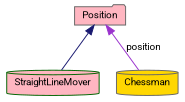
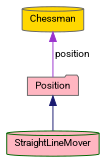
  digraph {
    fontname=Roboto
    node [color=gray40 fillcolor=lightpink fontname=Roboto fontsize=10 shape=cylinder style=filled]
    edge [dir=back fontname=Roboto fontsize=10 labelfontname=Helvetica labelfontsize=10 style=solid]
    n1 [color=darkgreen fontcolor=black height=0.2 label=StraightLineMover width=0.4]
    n2 [fillcolor=gold height=0.2 label=Chessman width=0.4]
    n3 [height=0.2 label=Position shape=folder width=0.4]
    n3 -> n1 [color=midnightblue]
-   n3 -> n2 [color=darkorchid3 label=" position"]
+   n2 -> n3 [color=darkorchid3 label=" position"]
  }
